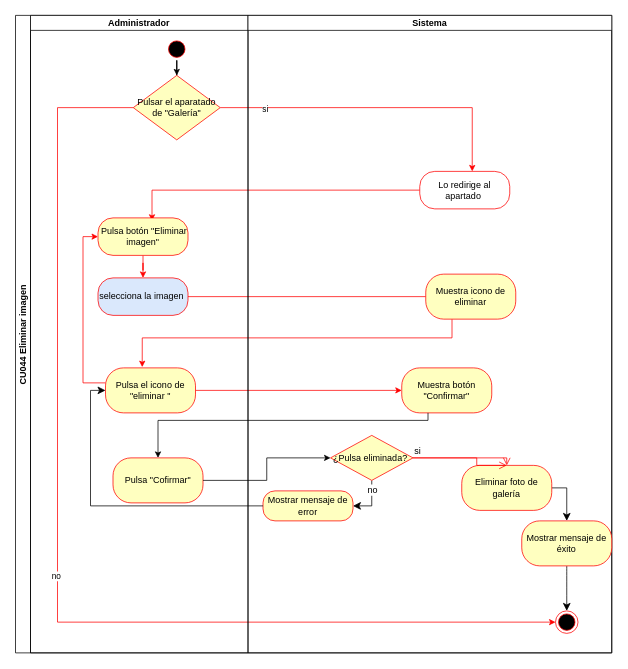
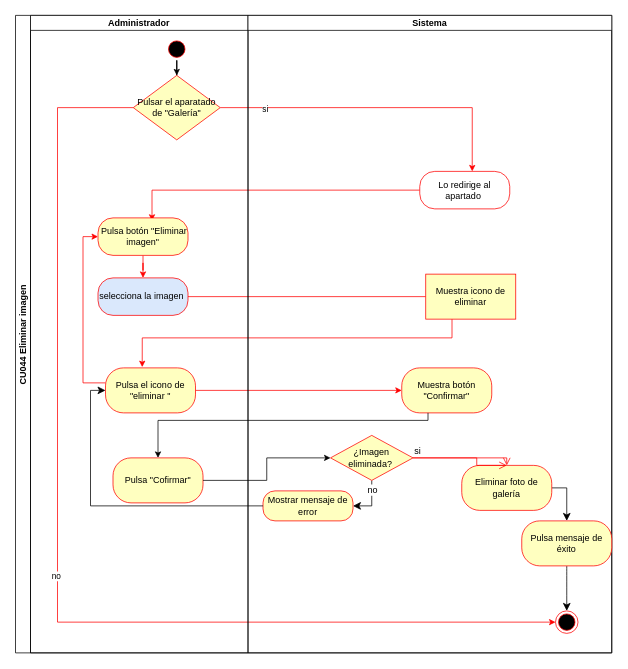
  <mxCell id="0" />
  <mxCell id="1" parent="0" />
  <mxCell id="2" value="CU044 Eliminar imagen" style="swimlane;childLayout=stackLayout;resizeParent=1;resizeParentMax=0;startSize=20;horizontal=0;horizontalStack=1;" vertex="1" parent="1"><mxGeometry x="20" y="20" width="795" height="850" as="geometry"><mxRectangle x="200" y="80" width="40" height="50" as="alternateBounds" /></mxGeometry></mxCell>
  <mxCell id="3" style="edgeStyle=orthogonalEdgeStyle;rounded=0;orthogonalLoop=1;jettySize=auto;html=1;exitX=1;exitY=0.5;exitDx=0;exitDy=0;strokeColor=light-dark(#ff0000, #ededed);entryX=0.583;entryY=0;entryDx=0;entryDy=0;entryPerimeter=0;" edge="1" parent="2" source="13" target="22"><mxGeometry relative="1" as="geometry"><mxPoint x="392" y="220" as="sourcePoint" /></mxGeometry></mxCell>
  <mxCell id="4" value="si" style="edgeLabel;html=1;align=center;verticalAlign=middle;resizable=0;points=[];" vertex="1" connectable="0" parent="3"><mxGeometry x="-0.72" y="-1" relative="1" as="geometry"><mxPoint as="offset" /></mxGeometry></mxCell>
  <mxCell id="5" value="no&amp;nbsp;" style="edgeStyle=orthogonalEdgeStyle;rounded=0;orthogonalLoop=1;jettySize=auto;html=1;entryX=0;entryY=0.5;entryDx=0;entryDy=0;fillColor=#FF0000;strokeColor=light-dark(#ff0000, #ededed);exitX=0;exitY=0.5;exitDx=0;exitDy=0;" edge="1" parent="2" source="13" target="21"><mxGeometry relative="1" as="geometry"><mxPoint x="790" y="890" as="targetPoint" /><Array as="points"><mxPoint x="56" y="123" /><mxPoint x="56" y="809" /></Array></mxGeometry></mxCell>
  <mxCell id="6" style="edgeStyle=orthogonalEdgeStyle;rounded=0;orthogonalLoop=1;jettySize=auto;html=1;entryX=0.6;entryY=0.076;entryDx=0;entryDy=0;entryPerimeter=0;strokeColor=#FF0000;" edge="1" parent="2" source="22" target="15"><mxGeometry relative="1" as="geometry"><mxPoint x="574.4" y="328.75" as="targetPoint" /></mxGeometry></mxCell>
  <mxCell id="7" style="edgeStyle=orthogonalEdgeStyle;rounded=0;orthogonalLoop=1;jettySize=auto;html=1;entryX=0;entryY=0.5;entryDx=0;entryDy=0;strokeColor=light-dark(#ff0000, #ededed);endArrow=none;" edge="1" parent="2" source="16" target="23"><mxGeometry relative="1" as="geometry"><mxPoint x="510" y="375" as="targetPoint" /></mxGeometry></mxCell>
  <mxCell id="8" style="edgeStyle=orthogonalEdgeStyle;rounded=0;orthogonalLoop=1;jettySize=auto;html=1;entryX=0.408;entryY=-0.017;entryDx=0;entryDy=0;entryPerimeter=0;strokeColor=#FF0000;" edge="1" parent="2" source="23" target="18"><mxGeometry relative="1" as="geometry"><Array as="points"><mxPoint x="582" y="430" /><mxPoint x="169" y="430" /></Array></mxGeometry></mxCell>
  <mxCell id="9" style="edgeStyle=orthogonalEdgeStyle;rounded=0;orthogonalLoop=1;jettySize=auto;html=1;strokeColor=#FF0000;entryX=0;entryY=0.5;entryDx=0;entryDy=0;" edge="1" parent="2" source="18" target="24"><mxGeometry relative="1" as="geometry"><mxPoint x="480" y="500" as="targetPoint" /></mxGeometry></mxCell>
  <mxCell id="10" value="Administrador" style="swimlane;startSize=20;" vertex="1" parent="2"><mxGeometry x="20" width="290" height="850" as="geometry" /></mxCell>
  <mxCell id="11" style="edgeStyle=orthogonalEdgeStyle;rounded=0;orthogonalLoop=1;jettySize=auto;html=1;entryX=0.5;entryY=0;entryDx=0;entryDy=0;" edge="1" parent="10" source="12" target="13"><mxGeometry relative="1" as="geometry" /></mxCell>
  <mxCell id="12" value="" style="ellipse;html=1;shape=startState;fillColor=#000000;strokeColor=#ff0000;fillStyle=auto;" vertex="1" parent="10"><mxGeometry x="180" y="30" width="30" height="30" as="geometry" /></mxCell>
  <mxCell id="13" value="Pulsar el aparatado de &quot;Galería&quot;" style="rhombus;whiteSpace=wrap;html=1;fontColor=#000000;fillColor=#ffffc0;strokeColor=#ff0000;" vertex="1" parent="10"><mxGeometry x="137" y="80" width="116" height="86" as="geometry" /></mxCell>
  <mxCell id="14" style="edgeStyle=orthogonalEdgeStyle;rounded=0;orthogonalLoop=1;jettySize=auto;html=1;entryX=0.5;entryY=0;entryDx=0;entryDy=0;strokeColor=#FF0000;" edge="1" parent="10" source="15" target="16"><mxGeometry relative="1" as="geometry" /></mxCell>
  <mxCell id="15" value="&amp;nbsp;Pulsa botón &quot;Eliminar imagen&quot;" style="rounded=1;whiteSpace=wrap;html=1;arcSize=40;fontColor=#000000;fillColor=#ffffc0;strokeColor=#ff0000;" vertex="1" parent="10"><mxGeometry x="90" y="270" width="120" height="50" as="geometry" /></mxCell>
  <mxCell id="16" value="selecciona la imagen&amp;nbsp;" style="rounded=1;whiteSpace=wrap;html=1;arcSize=40;fontColor=#000000;fillColor=#dae8fc;strokeColor=#ff0000;" vertex="1" parent="10"><mxGeometry x="90" y="350" width="120" height="50" as="geometry" /></mxCell>
  <mxCell id="17" style="edgeStyle=orthogonalEdgeStyle;rounded=0;orthogonalLoop=1;jettySize=auto;html=1;entryX=0;entryY=0.5;entryDx=0;entryDy=0;strokeColor=#FF0000;" edge="1" parent="10" source="18" target="15"><mxGeometry relative="1" as="geometry"><Array as="points"><mxPoint x="70" y="490" /><mxPoint x="70" y="295" /></Array></mxGeometry></mxCell>
  <mxCell id="18" value="Pulsa el icono de &quot;eliminar &quot;" style="rounded=1;whiteSpace=wrap;html=1;fillColor=#ffffc0;strokeColor=#ff0000;fontColor=#000000;arcSize=40;" vertex="1" parent="10"><mxGeometry x="100" y="470" width="120" height="60" as="geometry" /></mxCell>
  <mxCell id="19" value="Pulsa &quot;Cofirmar&quot;" style="rounded=1;whiteSpace=wrap;html=1;fillColor=#ffffc0;strokeColor=#ff0000;fontColor=#000000;arcSize=40;" vertex="1" parent="10"><mxGeometry x="110" y="590" width="120" height="60" as="geometry" /></mxCell>
  <mxCell id="20" value="Sistema" style="swimlane;startSize=20;" vertex="1" parent="2"><mxGeometry x="310" width="485" height="850" as="geometry" /></mxCell>
  <mxCell id="21" value="" style="ellipse;html=1;shape=endState;fillColor=#000000;strokeColor=#ff0000;" vertex="1" parent="20"><mxGeometry x="410" y="794" width="30" height="30" as="geometry" /></mxCell>
  <mxCell id="22" value="Lo redirige al apartado&amp;nbsp;" style="rounded=1;whiteSpace=wrap;html=1;arcSize=40;fontColor=#000000;fillColor=#ffffff;strokeColor=#ff0000;" vertex="1" parent="20"><mxGeometry x="229" y="208" width="120" height="50" as="geometry" /></mxCell>
- <mxCell id="23" value="Muestra icono de eliminar" style="rounded=1;whiteSpace=wrap;html=1;fillColor=#ffffc0;strokeColor=#ff0000;fontColor=#000000;arcSize=40;" vertex="1" parent="20"><mxGeometry x="237" y="345" width="120" height="60" as="geometry" /></mxCell>
+ <mxCell id="23" value="Muestra icono de eliminar" style="whiteSpace=wrap;html=1;fillColor=#ffffc0;strokeColor=#ff0000;fontColor=#000000;arcSize=40;rounded=0;" vertex="1" parent="20"><mxGeometry x="237" y="345" width="120" height="60" as="geometry" /></mxCell>
  <mxCell id="24" value="Muestra botón &quot;Confirmar&quot;" style="rounded=1;whiteSpace=wrap;html=1;fillColor=#ffffc0;strokeColor=#ff0000;fontColor=#000000;arcSize=40;" vertex="1" parent="20"><mxGeometry x="205" y="470" width="120" height="60" as="geometry" /></mxCell>
  <mxCell id="25" style="edgeStyle=orthogonalEdgeStyle;rounded=0;orthogonalLoop=1;jettySize=auto;html=1;entryX=1;entryY=0.5;entryDx=0;entryDy=0;fontSize=12;startSize=8;endSize=8;" edge="1" parent="20" source="27" target="31"><mxGeometry relative="1" as="geometry" /></mxCell>
  <mxCell id="26" value="no" style="edgeLabel;html=1;align=center;verticalAlign=middle;resizable=0;points=[];fontSize=12;" connectable="0" vertex="1" parent="25"><mxGeometry x="-0.589" relative="1" as="geometry"><mxPoint as="offset" /></mxGeometry></mxCell>
- <mxCell id="27" value="¿Pulsa eliminada?&amp;nbsp;" style="rhombus;whiteSpace=wrap;html=1;fontColor=#000000;fillColor=#ffffc0;strokeColor=#ff0000;" vertex="1" parent="20"><mxGeometry x="110" y="560" width="110" height="60" as="geometry" /></mxCell>
+ <mxCell id="27" value="¿Imagen eliminada?&amp;nbsp;" style="rhombus;whiteSpace=wrap;html=1;fontColor=#000000;fillColor=#ffffc0;strokeColor=#ff0000;" vertex="1" parent="20"><mxGeometry x="110" y="560" width="110" height="60" as="geometry" /></mxCell>
  <mxCell id="28" value="si" style="edgeStyle=orthogonalEdgeStyle;html=1;align=left;verticalAlign=bottom;endArrow=open;endSize=8;strokeColor=#ff0000;rounded=0;fontSize=12;entryX=0.5;entryY=0;entryDx=0;entryDy=0;" edge="1" parent="20" source="27" target="30"><mxGeometry x="-1" relative="1" as="geometry"><mxPoint x="265" y="610" as="targetPoint" /><mxPoint as="offset" /></mxGeometry></mxCell>
  <mxCell id="29" style="edgeStyle=orthogonalEdgeStyle;rounded=0;orthogonalLoop=1;jettySize=auto;html=1;entryX=0.5;entryY=0;entryDx=0;entryDy=0;fontSize=12;startSize=8;endSize=8;exitX=1;exitY=0.5;exitDx=0;exitDy=0;" edge="1" parent="20" source="30" target="34"><mxGeometry relative="1" as="geometry" /></mxCell>
  <mxCell id="30" value="Eliminar foto de galería" style="rounded=1;whiteSpace=wrap;html=1;fillColor=#ffffc0;strokeColor=#ff0000;fontColor=#000000;arcSize=40;" vertex="1" parent="20"><mxGeometry x="285" y="600" width="120" height="60" as="geometry" /></mxCell>
  <mxCell id="31" value="Mostrar mensaje de error" style="rounded=1;whiteSpace=wrap;html=1;fillColor=#ffffc0;strokeColor=#ff0000;fontColor=#000000;arcSize=40;" vertex="1" parent="20"><mxGeometry x="20" y="634" width="120" height="40" as="geometry" /></mxCell>
  <mxCell id="32" value="si" style="edgeStyle=orthogonalEdgeStyle;html=1;align=left;verticalAlign=bottom;endArrow=open;endSize=8;strokeColor=#ff0000;rounded=0;fontSize=12;entryX=0.5;entryY=0;entryDx=0;entryDy=0;" edge="1" parent="20" source="27" target="30"><mxGeometry x="-1" relative="1" as="geometry"><mxPoint x="315" y="-364" as="targetPoint" /><mxPoint x="230" y="-394" as="sourcePoint" /><Array as="points"><mxPoint x="305" y="590" /></Array><mxPoint as="offset" /></mxGeometry></mxCell>
  <mxCell id="33" style="edgeStyle=none;curved=1;rounded=0;orthogonalLoop=1;jettySize=auto;html=1;entryX=0.5;entryY=0;entryDx=0;entryDy=0;fontSize=12;startSize=8;endSize=8;" edge="1" parent="20" source="34" target="21"><mxGeometry relative="1" as="geometry" /></mxCell>
- <mxCell id="34" value="Mostrar mensaje de éxito" style="rounded=1;whiteSpace=wrap;html=1;fillColor=#ffffc0;strokeColor=#ff0000;fontColor=#000000;arcSize=40;" vertex="1" parent="20"><mxGeometry x="365" y="674" width="120" height="60" as="geometry" /></mxCell>
+ <mxCell id="34" value="Pulsa mensaje de éxito" style="rounded=1;whiteSpace=wrap;html=1;fillColor=#ffffc0;strokeColor=#ff0000;fontColor=#000000;arcSize=40;" vertex="1" parent="20"><mxGeometry x="365" y="674" width="120" height="60" as="geometry" /></mxCell>
  <mxCell id="35" style="edgeStyle=orthogonalEdgeStyle;rounded=0;orthogonalLoop=1;jettySize=auto;html=1;entryX=0.5;entryY=0;entryDx=0;entryDy=0;" edge="1" parent="2" source="24" target="19"><mxGeometry relative="1" as="geometry"><Array as="points"><mxPoint x="550" y="540" /><mxPoint x="190" y="540" /></Array></mxGeometry></mxCell>
  <mxCell id="36" style="edgeStyle=orthogonalEdgeStyle;rounded=0;orthogonalLoop=1;jettySize=auto;html=1;entryX=0;entryY=0.5;entryDx=0;entryDy=0;" edge="1" parent="2" source="19" target="27"><mxGeometry relative="1" as="geometry" /></mxCell>
  <mxCell id="37" style="edgeStyle=orthogonalEdgeStyle;rounded=0;orthogonalLoop=1;jettySize=auto;html=1;entryX=0;entryY=0.5;entryDx=0;entryDy=0;fontSize=12;startSize=8;endSize=8;" edge="1" parent="2" source="31" target="18"><mxGeometry relative="1" as="geometry" /></mxCell>
